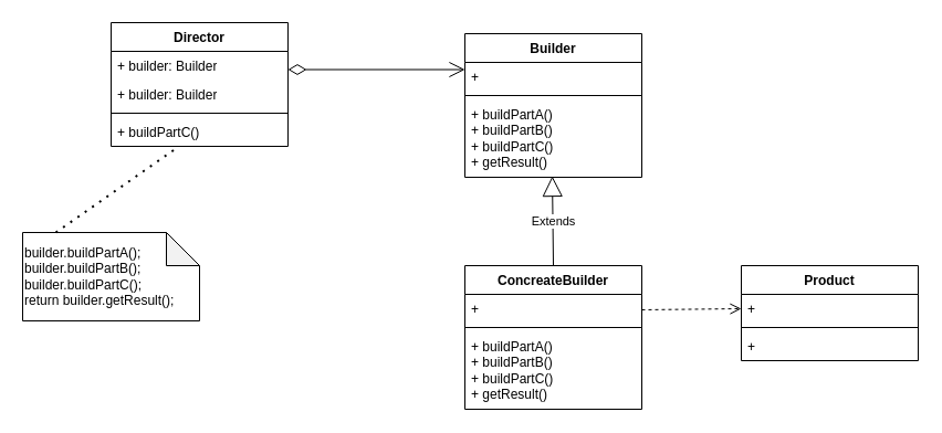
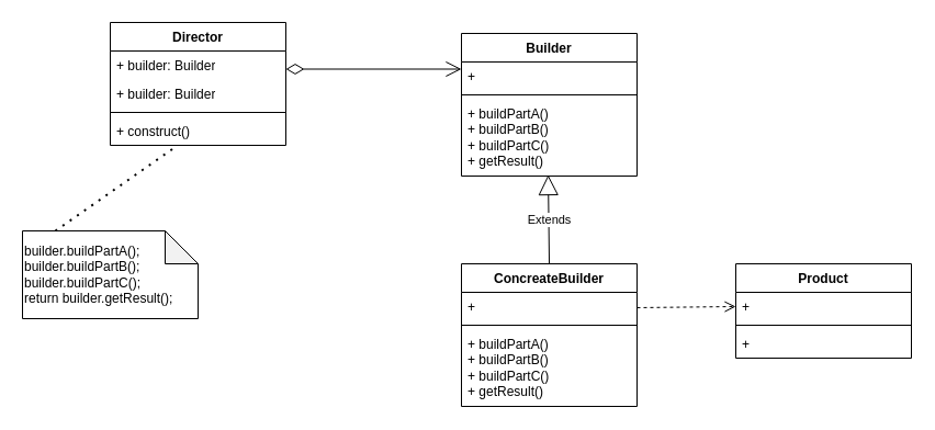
  <mxCell id="0" />
  <mxCell id="1" parent="0" />
  <mxCell id="2" value="Director" style="swimlane;fontStyle=1;align=center;verticalAlign=top;childLayout=stackLayout;horizontal=1;startSize=26;horizontalStack=0;resizeParent=1;resizeParentMax=0;resizeLast=0;collapsible=1;marginBottom=0;whiteSpace=wrap;html=1;" vertex="1" parent="1"><mxGeometry x="100" y="20" width="160" height="112" as="geometry" /></mxCell>
  <mxCell id="3" value="+ builder: Builder" style="text;strokeColor=none;fillColor=none;align=left;verticalAlign=top;spacingLeft=4;spacingRight=4;overflow=hidden;rotatable=0;points=[[0,0.5],[1,0.5]];portConstraint=eastwest;whiteSpace=wrap;html=1;" vertex="1" parent="2"><mxGeometry y="26" width="160" height="26" as="geometry" /></mxCell>
  <mxCell id="4" value="+ builder: Builder" style="text;strokeColor=none;fillColor=none;align=left;verticalAlign=top;spacingLeft=4;spacingRight=4;overflow=hidden;rotatable=0;points=[[0,0.5],[1,0.5]];portConstraint=eastwest;whiteSpace=wrap;html=1;" vertex="1" parent="2"><mxGeometry y="52" width="160" height="26" as="geometry" /></mxCell>
  <mxCell id="5" value="" style="line;strokeWidth=1;fillColor=none;align=left;verticalAlign=middle;spacingTop=-1;spacingLeft=3;spacingRight=3;rotatable=0;labelPosition=right;points=[];portConstraint=eastwest;strokeColor=inherit;" vertex="1" parent="2"><mxGeometry y="78" width="160" height="8" as="geometry" /></mxCell>
- <mxCell id="6" value="+ buildPartC()" style="text;strokeColor=none;fillColor=none;align=left;verticalAlign=top;spacingLeft=4;spacingRight=4;overflow=hidden;rotatable=0;points=[[0,0.5],[1,0.5]];portConstraint=eastwest;whiteSpace=wrap;html=1;" vertex="1" parent="2"><mxGeometry y="86" width="160" height="26" as="geometry" /></mxCell>
+ <mxCell id="6" value="+ construct()" style="text;strokeColor=none;fillColor=none;align=left;verticalAlign=top;spacingLeft=4;spacingRight=4;overflow=hidden;rotatable=0;points=[[0,0.5],[1,0.5]];portConstraint=eastwest;whiteSpace=wrap;html=1;" vertex="1" parent="2"><mxGeometry y="86" width="160" height="26" as="geometry" /></mxCell>
  <mxCell id="7" value="Builder" style="swimlane;fontStyle=1;align=center;verticalAlign=top;childLayout=stackLayout;horizontal=1;startSize=26;horizontalStack=0;resizeParent=1;resizeParentMax=0;resizeLast=0;collapsible=1;marginBottom=0;whiteSpace=wrap;html=1;" vertex="1" parent="1"><mxGeometry x="420" y="30" width="160" height="130" as="geometry" /></mxCell>
  <mxCell id="8" value="+&amp;nbsp;" style="text;strokeColor=none;fillColor=none;align=left;verticalAlign=top;spacingLeft=4;spacingRight=4;overflow=hidden;rotatable=0;points=[[0,0.5],[1,0.5]];portConstraint=eastwest;whiteSpace=wrap;html=1;" vertex="1" parent="7"><mxGeometry y="26" width="160" height="26" as="geometry" /></mxCell>
  <mxCell id="9" value="" style="line;strokeWidth=1;fillColor=none;align=left;verticalAlign=middle;spacingTop=-1;spacingLeft=3;spacingRight=3;rotatable=0;labelPosition=right;points=[];portConstraint=eastwest;strokeColor=inherit;" vertex="1" parent="7"><mxGeometry y="52" width="160" height="8" as="geometry" /></mxCell>
  <mxCell id="10" value="+ buildPartA()&lt;div&gt;+ buildPartB()&lt;/div&gt;&lt;div&gt;+ buildPartC()&lt;/div&gt;&lt;div&gt;+ getResult()&lt;/div&gt;" style="text;strokeColor=none;fillColor=none;align=left;verticalAlign=top;spacingLeft=4;spacingRight=4;overflow=hidden;rotatable=0;points=[[0,0.5],[1,0.5]];portConstraint=eastwest;whiteSpace=wrap;html=1;" vertex="1" parent="7"><mxGeometry y="60" width="160" height="70" as="geometry" /></mxCell>
  <mxCell id="11" value="builder.buildPartA();&lt;div&gt;builder.buildPartB();&lt;div&gt;builder.buildPartC();&lt;div&gt;return builder.getResult();&lt;/div&gt;&lt;/div&gt;&lt;/div&gt;" style="shape=note;whiteSpace=wrap;html=1;backgroundOutline=1;darkOpacity=0.05;align=left;" vertex="1" parent="1"><mxGeometry x="20" y="210" width="160" height="80" as="geometry" /></mxCell>
  <mxCell id="12" value="ConcreateBuilder" style="swimlane;fontStyle=1;align=center;verticalAlign=top;childLayout=stackLayout;horizontal=1;startSize=26;horizontalStack=0;resizeParent=1;resizeParentMax=0;resizeLast=0;collapsible=1;marginBottom=0;whiteSpace=wrap;html=1;" vertex="1" parent="1"><mxGeometry x="420" y="240" width="160" height="130" as="geometry" /></mxCell>
  <mxCell id="13" value="Extends" style="endArrow=block;endSize=16;endFill=0;html=1;rounded=0;entryX=0.494;entryY=0.986;entryDx=0;entryDy=0;entryPerimeter=0;" edge="1" parent="12" target="10"><mxGeometry width="160" relative="1" as="geometry"><mxPoint x="80" as="sourcePoint" /><mxPoint x="240" as="targetPoint" /></mxGeometry></mxCell>
  <mxCell id="14" value="+&amp;nbsp;" style="text;strokeColor=none;fillColor=none;align=left;verticalAlign=top;spacingLeft=4;spacingRight=4;overflow=hidden;rotatable=0;points=[[0,0.5],[1,0.5]];portConstraint=eastwest;whiteSpace=wrap;html=1;" vertex="1" parent="12"><mxGeometry y="26" width="160" height="26" as="geometry" /></mxCell>
  <mxCell id="15" value="" style="html=1;verticalAlign=bottom;endArrow=open;dashed=1;endSize=8;curved=0;rounded=0;entryX=0;entryY=0.5;entryDx=0;entryDy=0;" edge="1" parent="12" target="21"><mxGeometry relative="1" as="geometry"><mxPoint x="160" y="40" as="sourcePoint" /><mxPoint x="80" y="40" as="targetPoint" /></mxGeometry></mxCell>
  <mxCell id="16" value="" style="line;strokeWidth=1;fillColor=none;align=left;verticalAlign=middle;spacingTop=-1;spacingLeft=3;spacingRight=3;rotatable=0;labelPosition=right;points=[];portConstraint=eastwest;strokeColor=inherit;" vertex="1" parent="12"><mxGeometry y="52" width="160" height="8" as="geometry" /></mxCell>
  <mxCell id="17" value="+ buildPartA()&lt;div&gt;+ buildPartB()&lt;/div&gt;&lt;div&gt;+ buildPartC()&lt;/div&gt;&lt;div&gt;+ getResult()&lt;/div&gt;" style="text;strokeColor=none;fillColor=none;align=left;verticalAlign=top;spacingLeft=4;spacingRight=4;overflow=hidden;rotatable=0;points=[[0,0.5],[1,0.5]];portConstraint=eastwest;whiteSpace=wrap;html=1;" vertex="1" parent="12"><mxGeometry y="60" width="160" height="70" as="geometry" /></mxCell>
  <mxCell id="18" value="" style="endArrow=open;html=1;endSize=12;startArrow=diamondThin;startSize=14;startFill=0;edgeStyle=orthogonalEdgeStyle;align=left;verticalAlign=bottom;rounded=0;" edge="1" parent="1"><mxGeometry x="-1" y="3" relative="1" as="geometry"><mxPoint x="260" y="62.5" as="sourcePoint" /><mxPoint x="420" y="62.5" as="targetPoint" /></mxGeometry></mxCell>
  <mxCell id="19" value="" style="endArrow=none;dashed=1;html=1;dashPattern=1 3;strokeWidth=2;rounded=0;" edge="1" parent="1" target="6"><mxGeometry width="50" height="50" relative="1" as="geometry"><mxPoint x="50" y="210" as="sourcePoint" /><mxPoint x="100" y="160" as="targetPoint" /></mxGeometry></mxCell>
  <mxCell id="20" value="Product" style="swimlane;fontStyle=1;align=center;verticalAlign=top;childLayout=stackLayout;horizontal=1;startSize=26;horizontalStack=0;resizeParent=1;resizeParentMax=0;resizeLast=0;collapsible=1;marginBottom=0;whiteSpace=wrap;html=1;" vertex="1" parent="1"><mxGeometry x="670" y="240" width="160" height="86" as="geometry" /></mxCell>
  <mxCell id="21" value="+&amp;nbsp;" style="text;strokeColor=none;fillColor=none;align=left;verticalAlign=top;spacingLeft=4;spacingRight=4;overflow=hidden;rotatable=0;points=[[0,0.5],[1,0.5]];portConstraint=eastwest;whiteSpace=wrap;html=1;" vertex="1" parent="20"><mxGeometry y="26" width="160" height="26" as="geometry" /></mxCell>
  <mxCell id="22" value="" style="line;strokeWidth=1;fillColor=none;align=left;verticalAlign=middle;spacingTop=-1;spacingLeft=3;spacingRight=3;rotatable=0;labelPosition=right;points=[];portConstraint=eastwest;strokeColor=inherit;" vertex="1" parent="20"><mxGeometry y="52" width="160" height="8" as="geometry" /></mxCell>
  <mxCell id="23" value="+&amp;nbsp;" style="text;strokeColor=none;fillColor=none;align=left;verticalAlign=top;spacingLeft=4;spacingRight=4;overflow=hidden;rotatable=0;points=[[0,0.5],[1,0.5]];portConstraint=eastwest;whiteSpace=wrap;html=1;" vertex="1" parent="20"><mxGeometry y="60" width="160" height="26" as="geometry" /></mxCell>
